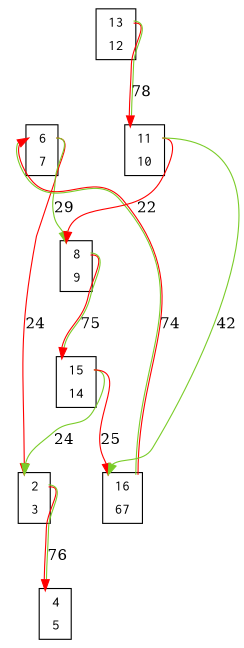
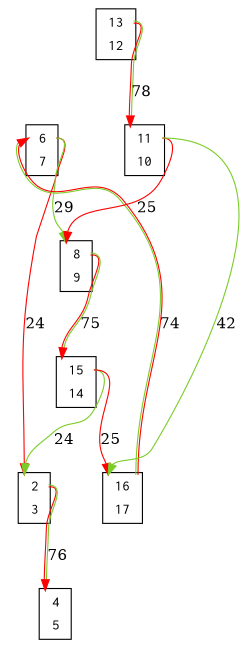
  digraph {
    node [color=black fillcolor=white fontname=Courier shape=plaintext style=filled]
    edge [color="0 1 1:0.250 0.800 0.800" headport=port_0x7f276bc160d0_in tailport=port_0x7f273b4062b0_out]
    n1 [label=<<TABLE bgcolor = "white"> <TR><TD BORDER = "0" PORT = "port_0x7f276bc160d0_in"></TD><TD BORDER = "0" PORT = "port_">2</TD><TD BORDER = "0" PORT = "port_0x7f276bc160d0_out"></TD></TR> <TR><TD BORDER = "0" PORT = "port_0x7f276bc160a0_out"></TD><TD BORDER = "0" PORT = "port_">3</TD><TD BORDER = "0" PORT = "port_0x7f276bc160a0_in"></TD></TR> </TABLE>>]
    n2 [label=<<TABLE bgcolor = "white"> <TR><TD BORDER = "0" PORT = "port_0x7f273b4065b0_in"></TD><TD BORDER = "0" PORT = "port_">4</TD><TD BORDER = "0" PORT = "port_0x7f273b4065b0_out"></TD></TR> <TR><TD BORDER = "0" PORT = "port_0x7f2737416040_out"></TD><TD BORDER = "0" PORT = "port_">5</TD><TD BORDER = "0" PORT = "port_0x7f2737416040_in"></TD></TR> </TABLE>>]
    n3 [label=<<TABLE bgcolor = "white"> <TR><TD BORDER = "0" PORT = "port_0x7f273b4062b0_in"></TD><TD BORDER = "0" PORT = "port_">6</TD><TD BORDER = "0" PORT = "port_0x7f273b4062b0_out"></TD></TR> <TR><TD BORDER = "0" PORT = "port_0x7f273b406610_out"></TD><TD BORDER = "0" PORT = "port_">7</TD><TD BORDER = "0" PORT = "port_0x7f273b406610_in"></TD></TR> </TABLE>>]
    n4 [label=<<TABLE bgcolor = "white"> <TR><TD BORDER = "0" PORT = "port_0x7f2736c160d0_in"></TD><TD BORDER = "0" PORT = "port_">8</TD><TD BORDER = "0" PORT = "port_0x7f2736c160d0_out"></TD></TR> <TR><TD BORDER = "0" PORT = "port_0x7f2737416070_out"></TD><TD BORDER = "0" PORT = "port_">9</TD><TD BORDER = "0" PORT = "port_0x7f2737416070_in"></TD></TR> </TABLE>>]
    n5 [label=<<TABLE bgcolor = "white"> <TR><TD BORDER = "0" PORT = "port_0x7f2736c16040_in"></TD><TD BORDER = "0" PORT = "port_">15</TD><TD BORDER = "0" PORT = "port_0x7f2736c16040_out"></TD></TR> <TR><TD BORDER = "0" PORT = "port_0x7f273b406a00_out"></TD><TD BORDER = "0" PORT = "port_">14</TD><TD BORDER = "0" PORT = "port_0x7f273b406a00_in"></TD></TR> </TABLE>>]
-   n6 [label=<<TABLE bgcolor = "white"> <TR><TD BORDER = "0" PORT = "port_0x7f276bc16130_in"></TD><TD BORDER = "0" PORT = "port_">16</TD><TD BORDER = "0" PORT = "port_0x7f276bc16130_out"></TD></TR> <TR><TD BORDER = "0" PORT = "port_0x7f273b406040_out"></TD><TD BORDER = "0" PORT = "port_">67</TD><TD BORDER = "0" PORT = "port_0x7f273b406040_in"></TD></TR> </TABLE>>]
+   n6 [label=<<TABLE bgcolor = "white"> <TR><TD BORDER = "0" PORT = "port_0x7f276bc16130_in"></TD><TD BORDER = "0" PORT = "port_">16</TD><TD BORDER = "0" PORT = "port_0x7f276bc16130_out"></TD></TR> <TR><TD BORDER = "0" PORT = "port_0x7f273b406040_out"></TD><TD BORDER = "0" PORT = "port_">17</TD><TD BORDER = "0" PORT = "port_0x7f273b406040_in"></TD></TR> </TABLE>>]
    n7 [label=<<TABLE bgcolor = "white"> <TR><TD BORDER = "0" PORT = "port_0x7f276bc16100_in"></TD><TD BORDER = "0" PORT = "port_">11</TD><TD BORDER = "0" PORT = "port_0x7f276bc16100_out"></TD></TR> <TR><TD BORDER = "0" PORT = "port_0x7f2737416160_out"></TD><TD BORDER = "0" PORT = "port_">10</TD><TD BORDER = "0" PORT = "port_0x7f2737416160_in"></TD></TR> </TABLE>>]
    n8 [label=<<TABLE bgcolor = "white"> <TR><TD BORDER = "0" PORT = "port_0x7f273b406310_in"></TD><TD BORDER = "0" PORT = "port_">13</TD><TD BORDER = "0" PORT = "port_0x7f273b406310_out"></TD></TR> <TR><TD BORDER = "0" PORT = "port_0x7f276b410160_out"></TD><TD BORDER = "0" PORT = "port_">12</TD><TD BORDER = "0" PORT = "port_0x7f276b410160_in"></TD></TR> </TABLE>>]
    n1 -> n2 [headport=port_0x7f273b4065b0_in label=76 tailport=port_0x7f276bc160d0_out]
    n3 -> n1 [color="0 1 1" label=24]
    n3 -> n4 [color="0.250 0.800 0.800" headport=port_0x7f2736c160d0_in label=29]
    n4 -> n5 [headport=port_0x7f2736c16040_in label=75 tailport=port_0x7f2736c160d0_out]
    n5 -> n1 [color="0.250 0.800 0.800" label=24 tailport=port_0x7f2736c16040_out]
    n5 -> n6 [color="0 1 1" headport=port_0x7f276bc16130_in label=25 tailport=port_0x7f2736c16040_out]
    n6 -> n3 [headport=port_0x7f273b4062b0_in label=74 tailport=port_0x7f276bc16130_out]
-   n7 -> n4 [color="0 1 1" headport=port_0x7f2736c160d0_in label=22 tailport=port_0x7f276bc16100_out]
+   n7 -> n4 [color="0 1 1" headport=port_0x7f2736c160d0_in label=25 tailport=port_0x7f276bc16100_out]
    n7 -> n6 [color="0.250 0.800 0.800" headport=port_0x7f276bc16130_in label=42 tailport=port_0x7f276bc16100_out]
    n8 -> n7 [headport=port_0x7f276bc16100_in label=78 tailport=port_0x7f273b406310_out]
  }
